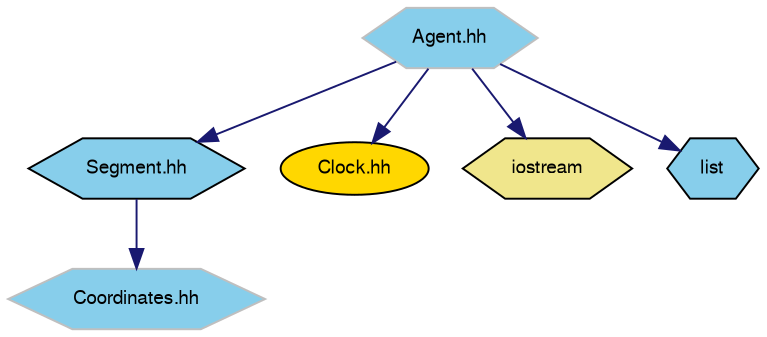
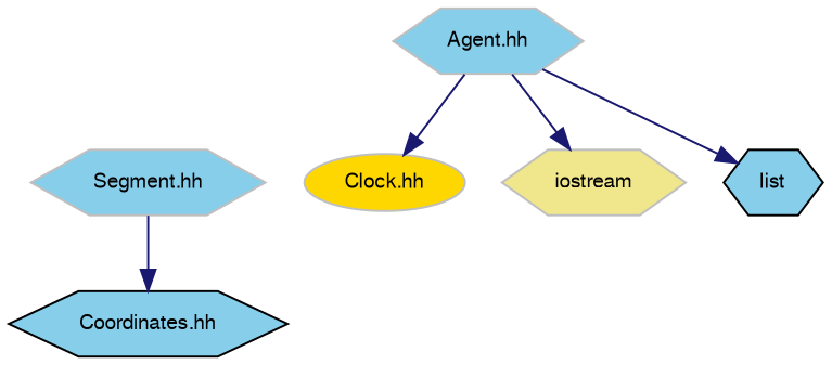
  digraph {
    node [color=black fillcolor=skyblue fontname=FreeSans fontsize=10 shape=hexagon style=filled]
    edge [color=midnightblue fontname=FreeSans fontsize=10 labelfontname=FreeSans labelfontsize=10 style=solid]
    n1 [color=grey75 fontcolor=black height=0.2 label="Agent.hh" width=0.4]
-   n2 [height=0.2 label="Segment.hh" width=0.4]
-   n3 [fillcolor=gold height=0.2 label="Clock.hh" shape=ellipse width=0.4]
-   n4 [fillcolor=khaki height=0.2 label=iostream width=0.4]
+   n2 [color=grey75 height=0.2 label="Segment.hh" width=0.4]
+   n3 [color=grey75 fillcolor=gold height=0.2 label="Clock.hh" shape=ellipse width=0.4]
+   n4 [color=grey75 fillcolor=khaki height=0.2 label=iostream width=0.4]
    n5 [height=0.2 label=list width=0.4]
-   n6 [color=grey75 height=0.2 label="Coordinates.hh" width=0.4]
-   n1 -> n2
+   n6 [height=0.2 label="Coordinates.hh" width=0.4]
    n1 -> n3
    n1 -> n4
    n1 -> n5
    n2 -> n6
  }
